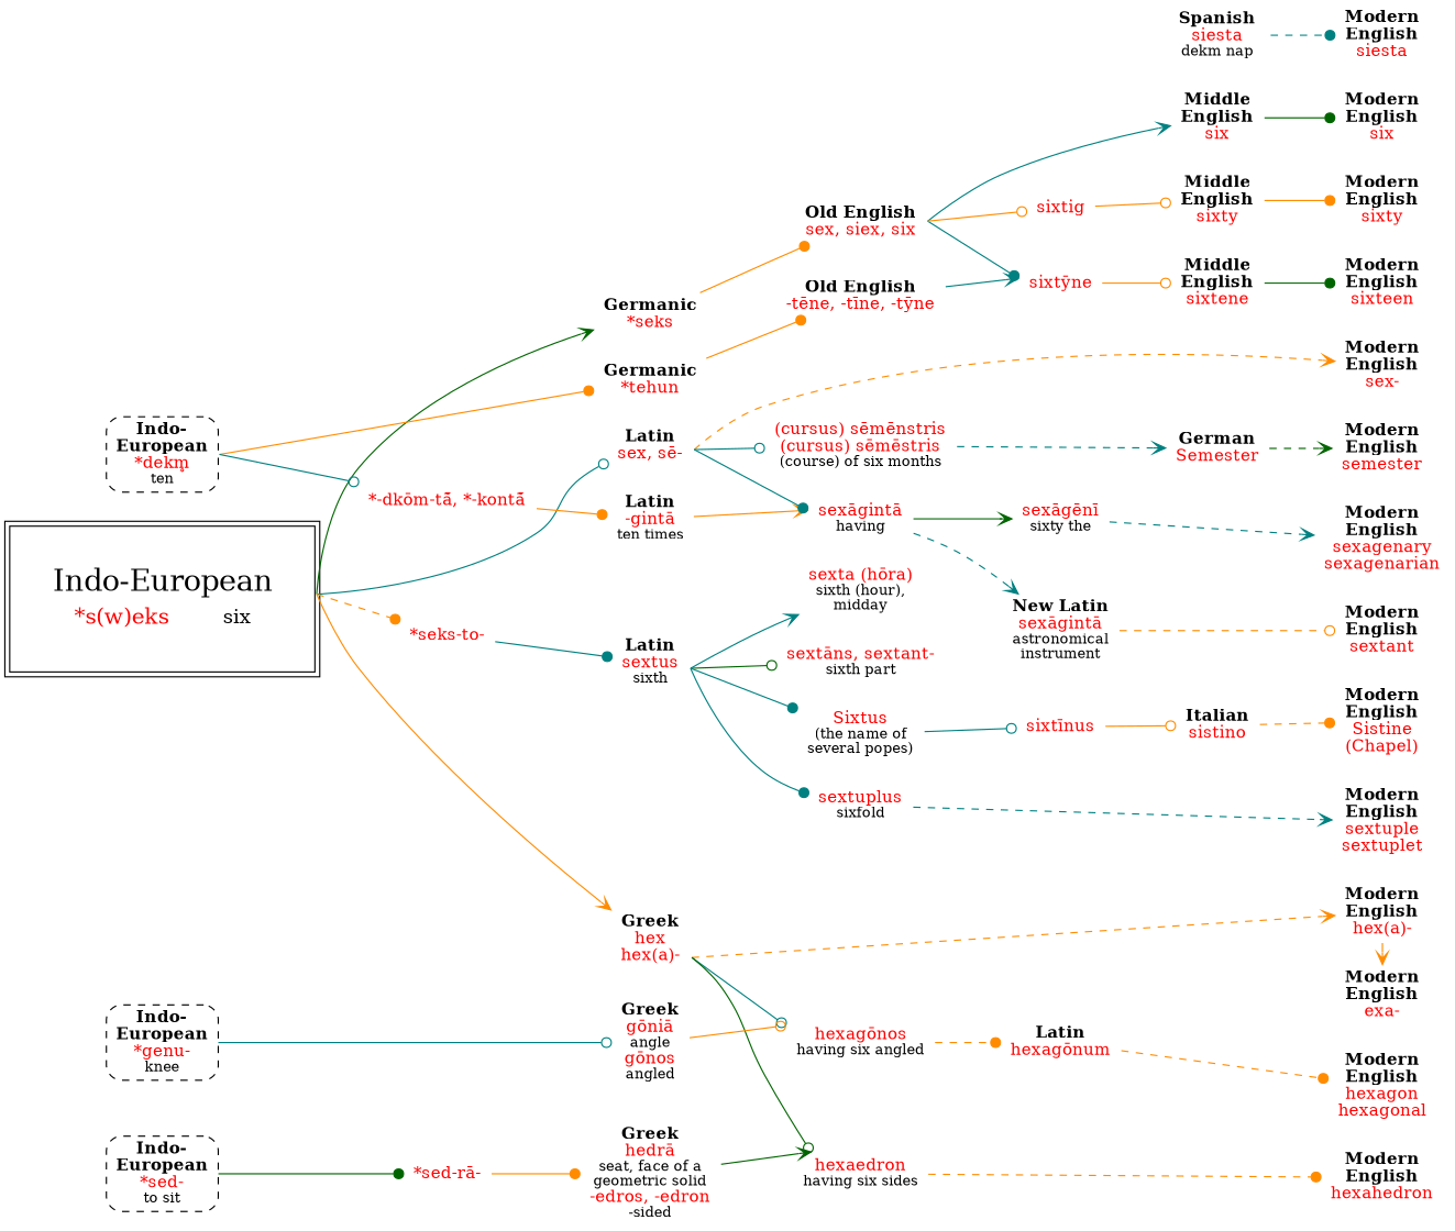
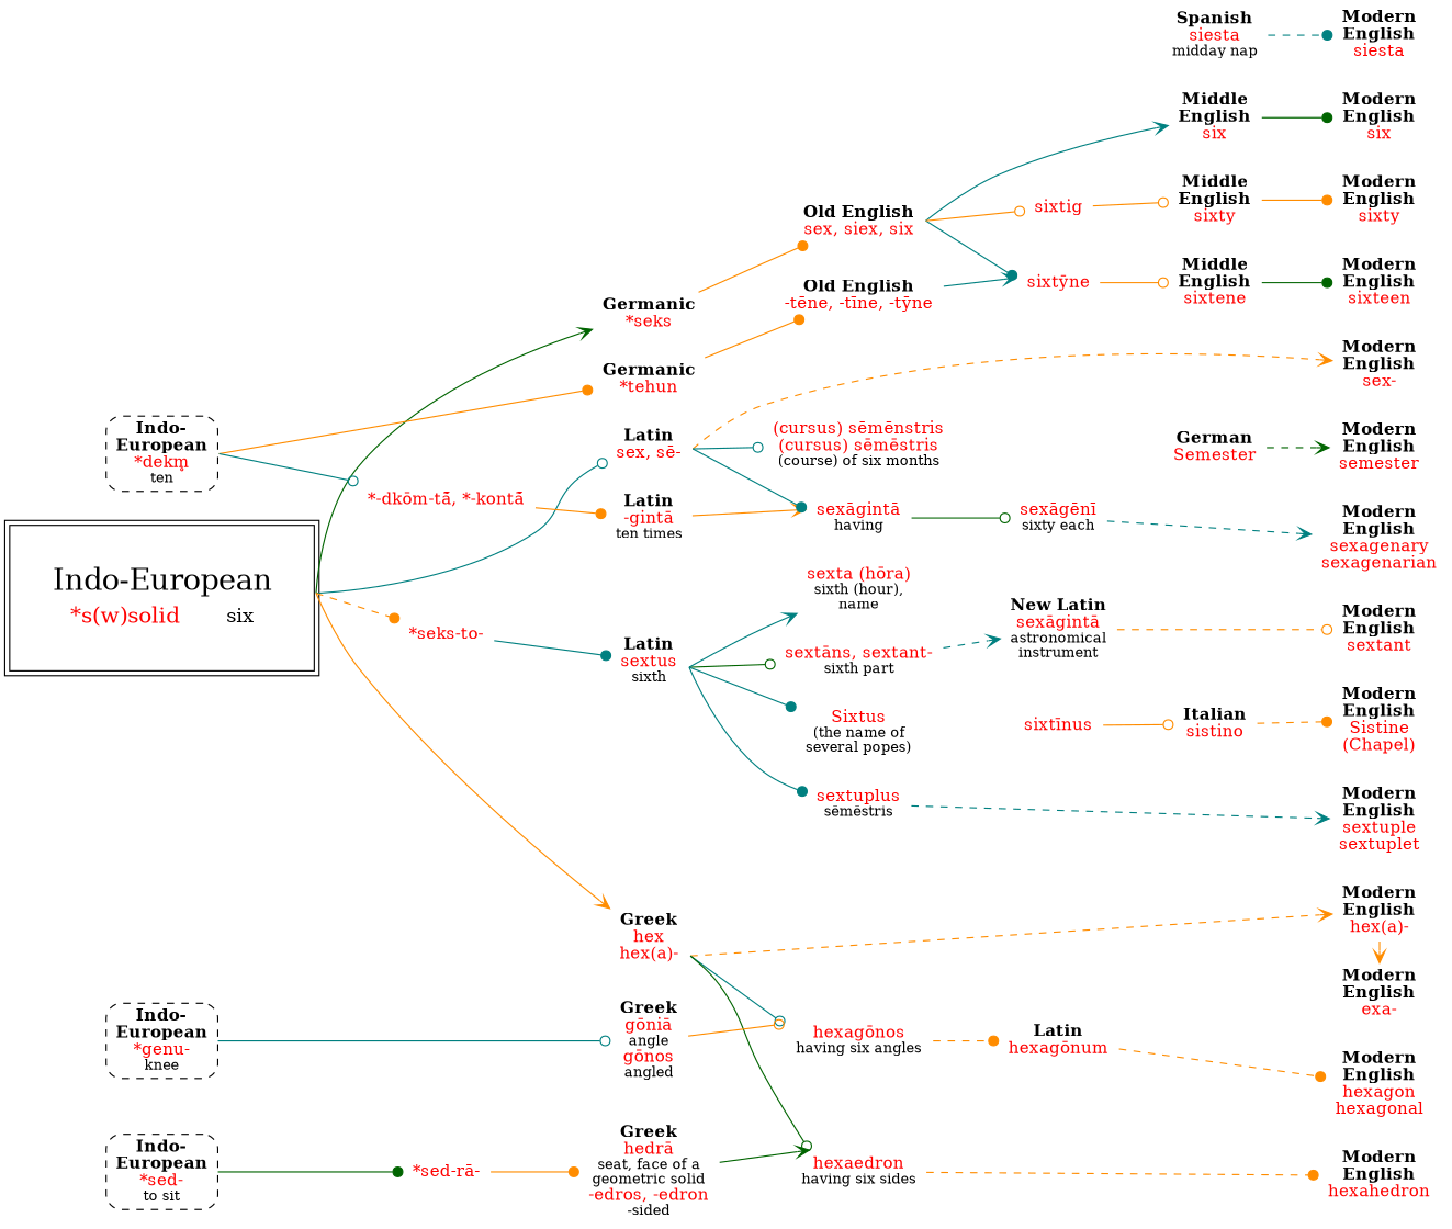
  strict digraph {
    rankdir=LR
    node [shape=none]
    edge [arrowhead=dot color=darkorange]
    n1 [label=<<b>Modern<br/>English</b><br/><font color="red">six</font>>]
    n2 [label=<<b>Modern<br/>English</b><br/><font color="red">sixty</font>>]
    n3 [label=<<b>Modern<br/>English</b><br/><font color="red">sixteen</font>>]
    n4 [label=<<b>Modern<br/>English</b><br/><font color="red">sex-</font>>]
    n5 [label=<<b>Modern<br/>English</b><br/><font color="red">sexagenary<br/>sexagenarian</font>>]
    n6 [label=<<b>Modern<br/>English</b><br/><font color="red">semester</font>>]
    n7 [label=<<b>Modern<br/>English</b><br/><font color="red">sextant</font>>]
    n8 [label=<<b>Modern<br/>English</b><br/><font color="red">sextuple<br/>sextuplet</font>>]
    n9 [label=<<b>Modern<br/>English</b><br/><font color="red">siesta</font>>]
    n10 [label=<<b>Modern<br/>English</b><br/><font color="red">Sistine<br/>(Chapel)</font>>]
    n11 [label=<<b>Modern<br/>English</b><br/><font color="red">hex(a)-</font>>]
    n12 [label=<<b>Modern<br/>English</b><br/><font color="red">exa-</font>>]
    n13 [label=<<b>Modern<br/>English</b><br/><font color="red">hexagon<br/>hexagonal</font>>]
    n14 [label=<<b>Modern<br/>English</b><br/><font color="red">hexahedron</font>>]
-   n15 [label=<<table border="0"><tr><td colspan="2"><font point-size="24">Indo-European</font></td></tr><tr><td><font point-size="18" color="red">*s(w)eks</font></td><td><font point-size="16">six</font></td></tr></table>> margin=.3 peripheries=2 shape=rect]
+   n15 [label=<<table border="0"><tr><td colspan="2"><font point-size="24">Indo-European</font></td></tr><tr><td><font point-size="18" color="red">*s(w)solid</font></td><td><font point-size="16">six</font></td></tr></table>> margin=.3 peripheries=2 shape=rect]
    n16 [label=<<b>Indo-<br/>European</b><br/><font color="red">*dekm̥</font><br/><font point-size="12">ten</font>> shape=box style="dashed,rounded"]
    n17 [label=<<b>Indo-<br/>European</b><br/><font color="red">*genu-</font><br/><font point-size="12">knee</font>> shape=box style="dashed,rounded"]
    n18 [label=<<b>Indo-<br/>European</b><br/><font color="red">*sed-</font><br/><font point-size="12">to sit</font>> shape=box style="dashed,rounded"]
    n19 [label=<<b>Germanic</b><br/><font color="red">*tehun</font>>]
    n20 [label=<<b>Latin</b><br/><font color="red">-gintā</font><br/><font point-size="12">ten times</font>>]
    n21 [label=<<b>Germanic</b><br/><font color="red">*seks</font>>]
    n22 [label=<<b>Latin</b><br/><font color="red">sex, sē-</font>>]
    n23 [label=<<b>Latin</b><br/><font color="red">sextus</font><br/><font point-size="12">sixth</font>>]
    n24 [label=<<b>Greek</b><br/><font color="red">hex<br/>hex(a)-</font>>]
    n25 [label=<<b>Greek</b><br/><font color="red">gōniā</font><br/><font point-size="12">angle</font><br/><font color="red">gōnos</font><br/><font point-size="12">angled</font>>]
    n26 [label=<<b>Greek</b><br/><font color="red">hedrā</font><br/><font point-size="12">seat, face of a<br/>geometric solid</font><br/><font color="red">-edros, -edron</font><br/><font point-size="12">-sided</font>>]
    n27 [label=<<b>Middle<br/>English</b><br/><font color="red">six</font>>]
    n28 [label=<<b>Middle<br/>English</b><br/><font color="red">sixty</font>>]
    n29 [label=<<b>Middle<br/>English</b><br/><font color="red">sixtene</font>>]
    n30 [label=<<b>German</b><br/><font color="red">Semester</font>>]
-   n31 [label=<<b>Spanish</b><br/><font color="red">siesta</font><br/><font point-size="12">dekm nap</font>>]
+   n31 [label=<<b>Spanish</b><br/><font color="red">siesta</font><br/><font point-size="12">midday nap</font>>]
    n32 [label=<<b>Italian</b><br/><font color="red">sistino</font>>]
    n33 [label=<<font color="red">*seks-to-</font>>]
    n34 [label=<<font color="red">*-dkōm-tā̆, *-kontā̆</font>>]
    n35 [label=<<font color="red">*sed-rā-</font>>]
    n36 [label=<<b>Old English</b><br/><font color="red">-tēne, -tīne, -tȳne</font>>]
    n37 [label=<<font color="red">sexāgintā</font><br/><font point-size="12">having</font>>]
    n38 [label=<<b>Old English</b><br/><font color="red">sex, siex, six</font>>]
    n39 [label=<<font color="red">(cursus) sēmēnstris<br/>(cursus) sēmēstris</font><br/><font point-size="12">(course) of six months</font>>]
    n40 [label=<<font color="red">sextāns, sextant-</font><br/><font point-size="12">sixth part</font>>]
-   n41 [label=<<font color="red">sextuplus</font><br/><font point-size="12">sixfold</font>>]
-   n42 [label=<<font color="red">sexta (hōra)</font><br/><font point-size="12">sixth (hour),<br/>midday</font>>]
+   n41 [label=<<font color="red">sextuplus</font><br/><font point-size="12">sēmēstris</font>>]
+   n42 [label=<<font color="red">sexta (hōra)</font><br/><font point-size="12">sixth (hour),<br/>name</font>>]
    n43 [label=<<font color="red">Sixtus</font><br/><font point-size="12">(the name of<br/>several popes)</font>>]
-   n44 [label=<<font color="red">hexagōnos</font><br/><font point-size="12">having six angled</font>>]
+   n44 [label=<<font color="red">hexagōnos</font><br/><font point-size="12">having six angles</font>>]
    n45 [label=<<font color="red">hexaedron</font><br/><font point-size="12">having six sides</font>>]
    n46 [label=<<font color="red">sixtȳne</font>>]
-   n47 [label=<<font color="red">sexāgēnī</font><br/><font point-size="12">sixty the</font>>]
+   n47 [label=<<font color="red">sexāgēnī</font><br/><font point-size="12">sixty each</font>>]
    n48 [label=<<font color="red">sixtig</font>>]
    n49 [label=<<b>New Latin</b><br/><font color="red">sexāgintā</font><br/><font point-size="12">astronomical<br/>instrument</font>>]
    n50 [label=<<font color="red">sixtīnus</font>>]
    n51 [label=<<b>Latin</b><br/><font color="red">hexagōnum</font>>]
    subgraph sub_1 {
      rank=same
      n1
      n2
      n3
      n4
      n5
      n6
      n7
      n8
      n9
      n10
      n11
      n12
      n13
      n14
    }
    subgraph sub_2 {
      rank=same
      n15
      n16
      n17
      n18
    }
    subgraph sub_3 {
      rank=same
      n19
      n20
      n21
      n22
      n23
      n24
      n25
      n26
    }
    subgraph sub_4 {
      rank=same
      n27
      n28
      n29
      n30
      n31
      n32
    }
    n11 -> n12 [arrowhead=vee]
    n15 -> n21 [arrowhead=vee color=darkgreen sametail=1]
    n15 -> n22 [arrowhead=odot color=teal sametail=1]
    n15 -> n24 [arrowhead=vee sametail=1]
    n15 -> n33 [sametail=1 style=dashed]
    n16 -> n19 [sametail=1]
    n16 -> n34 [arrowhead=odot color=teal sametail=1]
    n17 -> n25 [arrowhead=odot color=teal]
    n18 -> n35 [color=darkgreen]
    n19 -> n22 [style=invis arrowhead="" color=""]
    n19 -> n36
    n20 -> n37 [arrowhead=vee samehead=1]
    n21 -> n19 [style=invis arrowhead="" color=""]
    n21 -> n38
    n22 -> n4 [arrowhead=vee sametail=1 style=dashed]
    n22 -> n20 [style=invis arrowhead="" color=""]
    n22 -> n37 [color=teal samehead=1 sametail=1]
    n22 -> n39 [arrowhead=odot color=teal sametail=1 weight=2]
    n23 -> n40 [arrowhead=odot color=darkgreen sametail=1 weight=2]
    n23 -> n41 [color=teal sametail=1 weight=2]
    n23 -> n42 [arrowhead=vee color=teal sametail=1 weight=2]
    n23 -> n43 [color=teal sametail=1]
    n24 -> n11 [arrowhead=vee sametail=1 style=dashed]
    n24 -> n44 [arrowhead=odot color=teal samehead=1 sametail=1]
    n24 -> n45 [arrowhead=odot color=darkgreen samehead=1 sametail=1]
    n25 -> n44 [arrowhead=odot samehead=1]
    n26 -> n45 [arrowhead=vee color=darkgreen samehead=1]
    n27 -> n1 [color=darkgreen]
    n28 -> n2
    n29 -> n3 [color=darkgreen]
    n30 -> n6 [arrowhead=vee color=darkgreen style=dashed]
    n31 -> n9 [color=teal style=dashed]
    n32 -> n10 [style=dashed]
    n33 -> n23 [color=teal]
    n34 -> n20
    n35 -> n26
    n36 -> n46 [arrowhead=vee color=teal samehead=1]
-   n37 -> n47 [arrowhead=vee color=darkgreen weight=2]
+   n37 -> n47 [arrowhead=odot color=darkgreen weight=2]
    n38 -> n27 [arrowhead=vee color=teal sametail=1]
    n38 -> n46 [color=teal samehead=1 sametail=1]
    n38 -> n48 [arrowhead=odot sametail=1]
-   n39 -> n30 [arrowhead=vee color=teal style=dashed]
-   n37 -> n49 [arrowhead=vee color=teal style=dashed]
+   n40 -> n49 [arrowhead=vee color=teal style=dashed]
    n41 -> n8 [arrowhead=vee color=teal style=dashed]
-   n43 -> n50 [arrowhead=odot color=teal]
    n44 -> n51 [style=dashed weight=2]
    n45 -> n14 [style=dashed]
    n46 -> n29 [arrowhead=odot]
    n47 -> n5 [arrowhead=vee color=teal style=dashed]
    n48 -> n28 [arrowhead=odot]
    n49 -> n7 [arrowhead=odot style=dashed]
    n50 -> n32 [arrowhead=odot]
    n51 -> n13 [style=dashed]
  }
